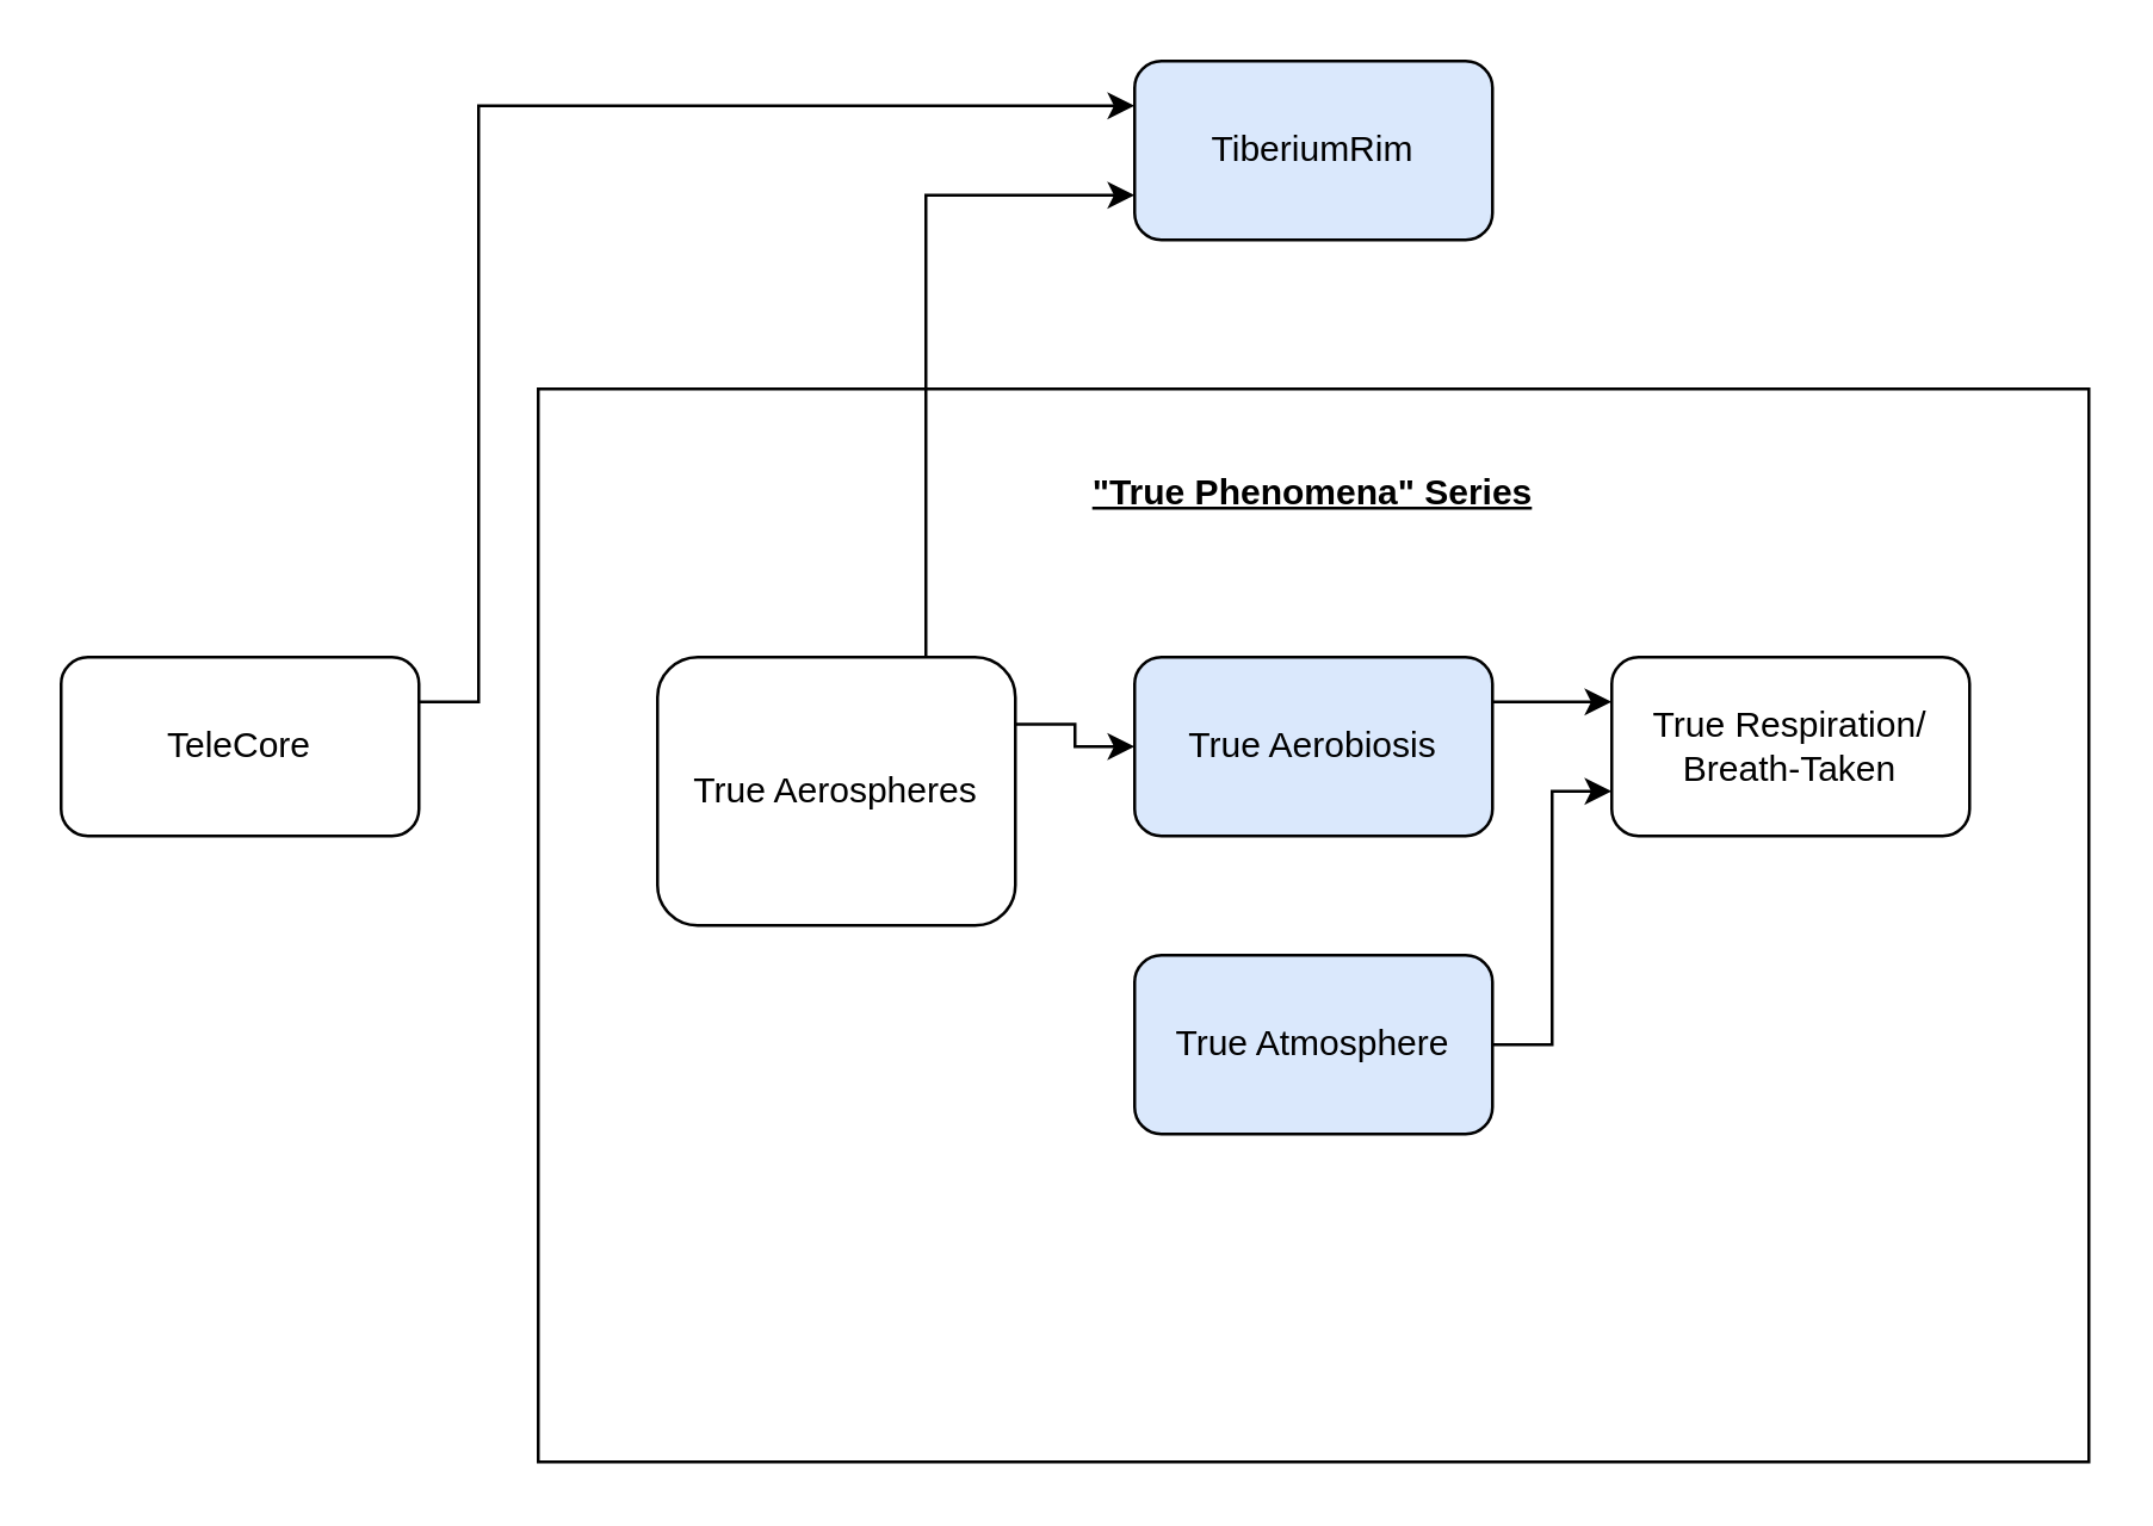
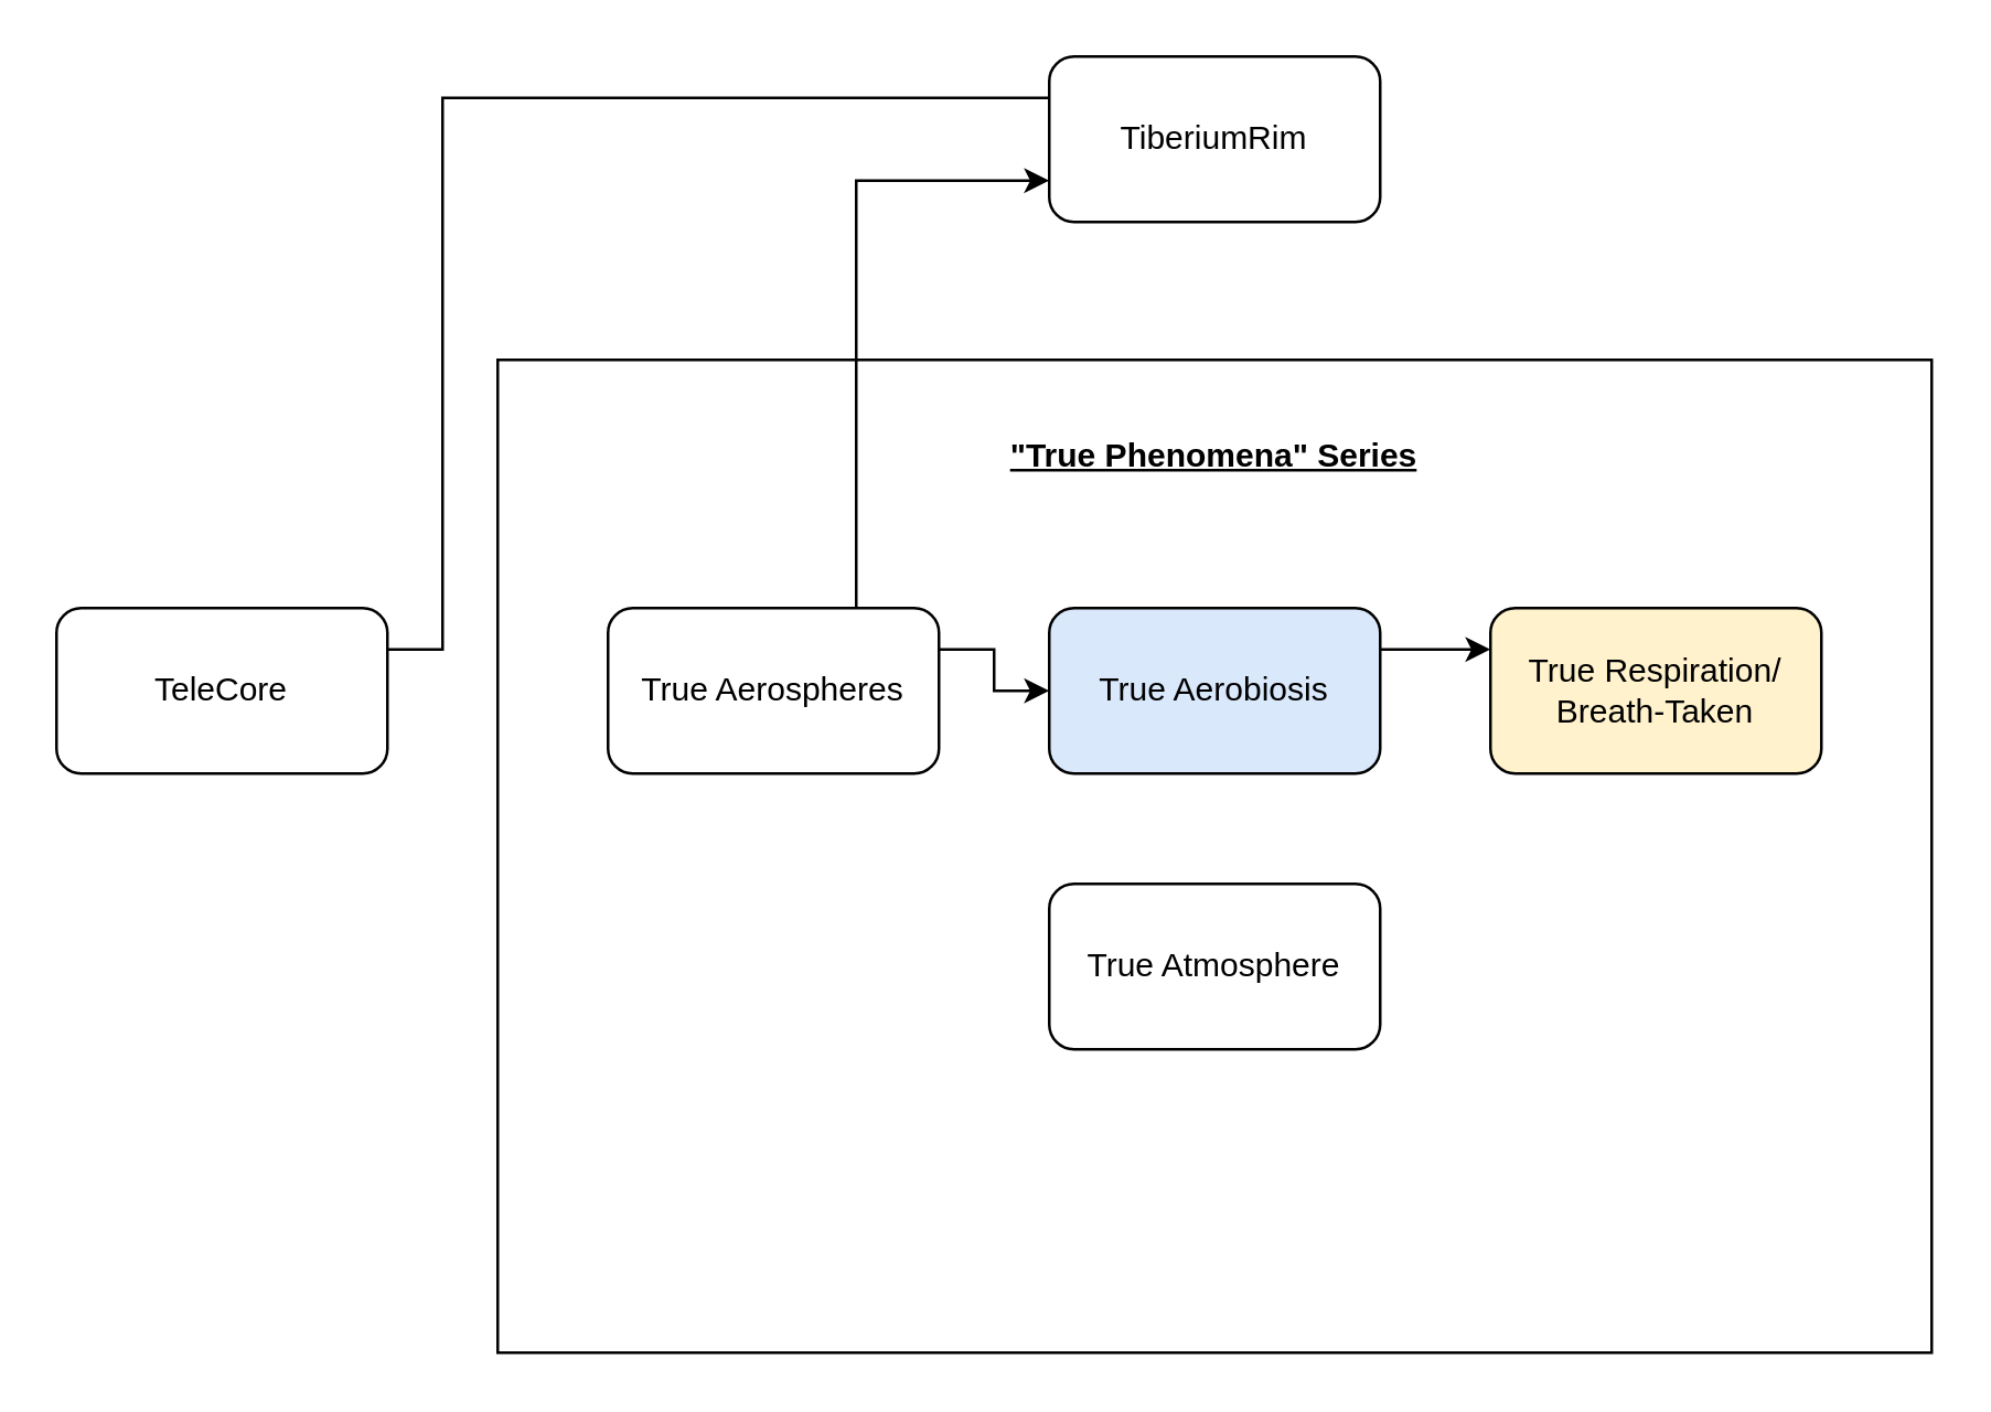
  <mxCell id="0" />
  <mxCell id="1" parent="0" />
  <mxCell id="2" value="" style="rounded=0;whiteSpace=wrap;html=1;" vertex="1" parent="1"><mxGeometry x="180" y="130" width="520" height="360" as="geometry" /></mxCell>
- <mxCell id="3" style="edgeStyle=orthogonalEdgeStyle;rounded=0;orthogonalLoop=1;jettySize=auto;html=1;exitX=1;exitY=0.25;exitDx=0;exitDy=0;entryX=0;entryY=0.25;entryDx=0;entryDy=0;" edge="1" parent="1" source="4" target="13"><mxGeometry relative="1" as="geometry"><Array as="points"><mxPoint x="160" y="235" /><mxPoint x="160" y="35" /></Array></mxGeometry></mxCell>
+ <mxCell id="3" style="edgeStyle=orthogonalEdgeStyle;rounded=0;orthogonalLoop=1;jettySize=auto;html=1;exitX=1;exitY=0.25;exitDx=0;exitDy=0;entryX=0;entryY=0.25;entryDx=0;entryDy=0;endArrow=none;" edge="1" parent="1" source="4" target="13"><mxGeometry relative="1" as="geometry"><Array as="points"><mxPoint x="160" y="235" /><mxPoint x="160" y="35" /></Array></mxGeometry></mxCell>
  <mxCell id="4" value="TeleCore" style="rounded=1;whiteSpace=wrap;html=1;" vertex="1" parent="1"><mxGeometry x="20" y="220" width="120" height="60" as="geometry" /></mxCell>
  <mxCell id="5" style="edgeStyle=orthogonalEdgeStyle;rounded=0;orthogonalLoop=1;jettySize=auto;html=1;exitX=1;exitY=0.25;exitDx=0;exitDy=0;entryX=0;entryY=0.5;entryDx=0;entryDy=0;" edge="1" parent="1" source="7" target="9"><mxGeometry relative="1" as="geometry" /></mxCell>
  <mxCell id="6" style="edgeStyle=orthogonalEdgeStyle;rounded=0;orthogonalLoop=1;jettySize=auto;html=1;exitX=0.75;exitY=0;exitDx=0;exitDy=0;entryX=0;entryY=0.75;entryDx=0;entryDy=0;" edge="1" parent="1" source="7" target="13"><mxGeometry relative="1" as="geometry" /></mxCell>
- <mxCell id="7" value="True Aerospheres" style="rounded=1;whiteSpace=wrap;html=1;" vertex="1" parent="1"><mxGeometry x="220" y="220" width="120" height="90" as="geometry" /></mxCell>
+ <mxCell id="7" value="True Aerospheres" style="rounded=1;whiteSpace=wrap;html=1;" vertex="1" parent="1"><mxGeometry x="220" y="220" width="120" height="60" as="geometry" /></mxCell>
  <mxCell id="8" style="edgeStyle=orthogonalEdgeStyle;rounded=0;orthogonalLoop=1;jettySize=auto;html=1;exitX=1;exitY=0.25;exitDx=0;exitDy=0;entryX=0;entryY=0.25;entryDx=0;entryDy=0;" edge="1" parent="1" source="9" target="10"><mxGeometry relative="1" as="geometry" /></mxCell>
  <mxCell id="9" value="True Aerobiosis" style="rounded=1;whiteSpace=wrap;html=1;fillColor=#dae8fc;" vertex="1" parent="1"><mxGeometry x="380" y="220" width="120" height="60" as="geometry" /></mxCell>
- <mxCell id="10" value="True Respiration/&lt;br&gt;Breath-Taken" style="rounded=1;whiteSpace=wrap;html=1;" vertex="1" parent="1"><mxGeometry x="540" y="220" width="120" height="60" as="geometry" /></mxCell>
- <mxCell id="11" style="edgeStyle=orthogonalEdgeStyle;rounded=0;orthogonalLoop=1;jettySize=auto;html=1;exitX=1;exitY=0.5;exitDx=0;exitDy=0;entryX=0;entryY=0.75;entryDx=0;entryDy=0;" edge="1" parent="1" source="12" target="10"><mxGeometry relative="1" as="geometry" /></mxCell>
- <mxCell id="12" value="True Atmosphere" style="rounded=1;whiteSpace=wrap;html=1;fillColor=#dae8fc;" vertex="1" parent="1"><mxGeometry x="380" y="320" width="120" height="60" as="geometry" /></mxCell>
- <mxCell id="13" value="TiberiumRim" style="rounded=1;whiteSpace=wrap;html=1;fillColor=#dae8fc;" vertex="1" parent="1"><mxGeometry x="380" y="20" width="120" height="60" as="geometry" /></mxCell>
+ <mxCell id="10" value="True Respiration/&lt;br&gt;Breath-Taken" style="rounded=1;whiteSpace=wrap;html=1;fillColor=#fff2cc;" vertex="1" parent="1"><mxGeometry x="540" y="220" width="120" height="60" as="geometry" /></mxCell>
+ <mxCell id="12" value="True Atmosphere" style="rounded=1;whiteSpace=wrap;html=1;" vertex="1" parent="1"><mxGeometry x="380" y="320" width="120" height="60" as="geometry" /></mxCell>
+ <mxCell id="13" value="TiberiumRim" style="rounded=1;whiteSpace=wrap;html=1;" vertex="1" parent="1"><mxGeometry x="380" y="20" width="120" height="60" as="geometry" /></mxCell>
  <mxCell id="14" value="&quot;True Phenomena&quot; Series" style="text;html=1;strokeColor=none;fillColor=none;align=center;verticalAlign=middle;whiteSpace=wrap;rounded=0;fontStyle=5" vertex="1" parent="1"><mxGeometry x="360" y="150" width="160" height="30" as="geometry" /></mxCell>
